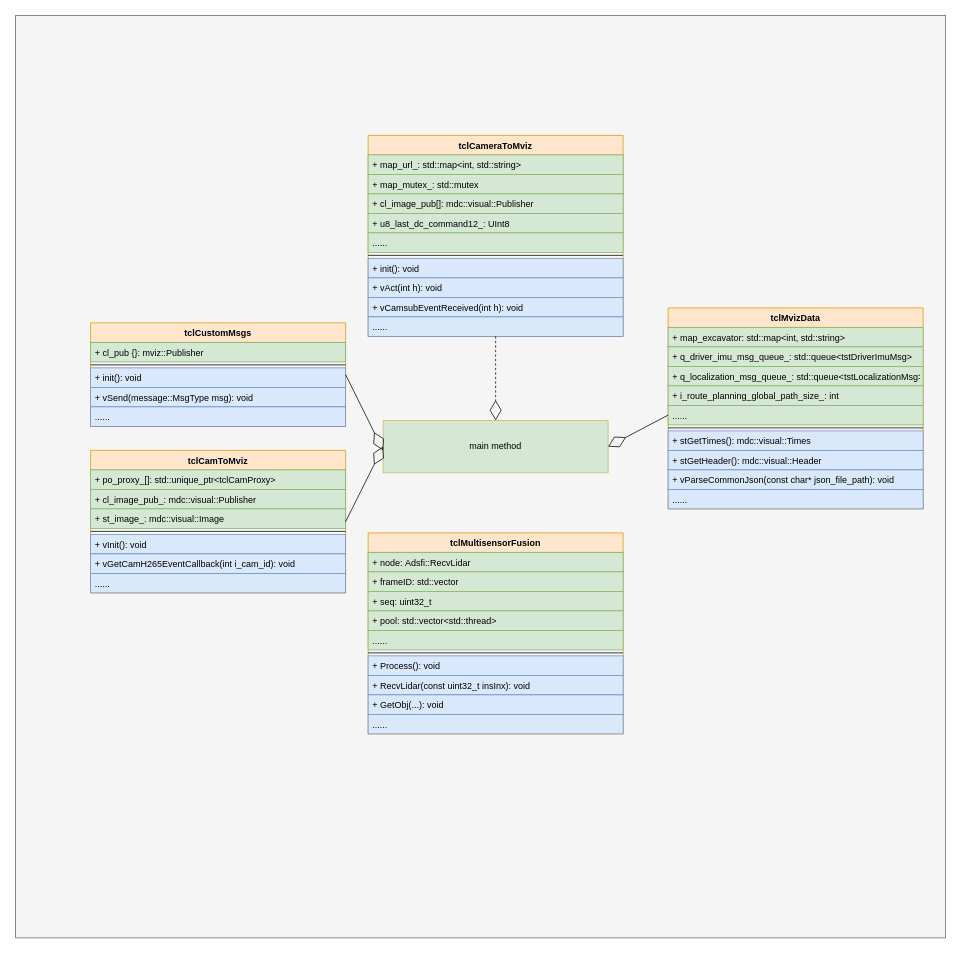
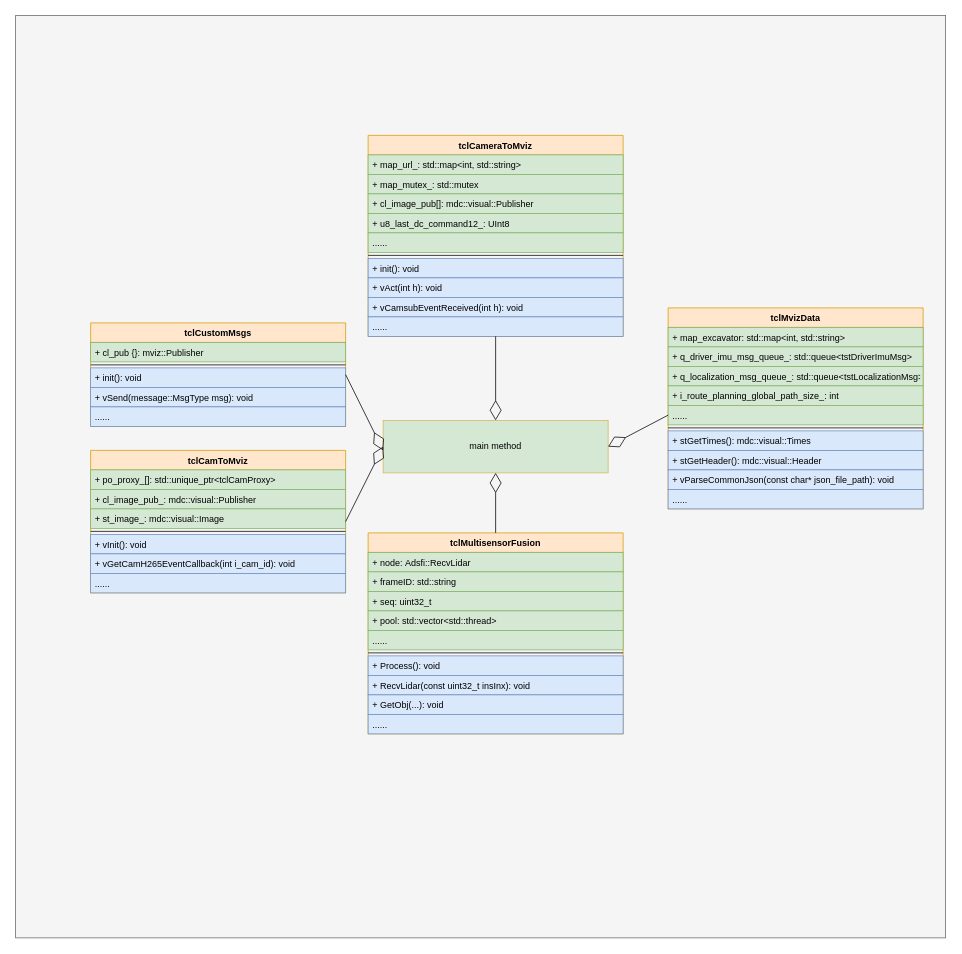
  <mxCell id="0" />
  <mxCell id="1" parent="0" />
  <mxCell id="2" value="" style="html=1;fillColor=#f5f5f5;fontColor=#333333;strokeColor=#666666;" vertex="1" parent="1"><mxGeometry x="20" y="20" width="1240" height="1230" as="geometry" /></mxCell>
  <mxCell id="3" value="tclCamToMviz" style="swimlane;fontStyle=1;align=center;verticalAlign=top;childLayout=stackLayout;horizontal=1;startSize=26;horizontalStack=0;resizeParent=1;resizeParentMax=0;resizeLast=0;collapsible=1;marginBottom=0;fillColor=#ffe6cc;strokeColor=#d79b00;" vertex="1" parent="1"><mxGeometry x="120" y="600" width="340" height="190" as="geometry"><mxRectangle x="550" y="1606" width="130" height="30" as="alternateBounds" /></mxGeometry></mxCell>
  <mxCell id="4" value="+ po_proxy_[]: std::unique_ptr&lt;tclCamProxy&gt;" style="text;strokeColor=#82b366;fillColor=#d5e8d4;align=left;verticalAlign=top;spacingLeft=4;spacingRight=4;overflow=hidden;rotatable=0;points=[[0,0.5],[1,0.5]];portConstraint=eastwest;" vertex="1" parent="3"><mxGeometry y="26" width="340" height="26" as="geometry" /></mxCell>
  <mxCell id="5" value="+ cl_image_pub_: mdc::visual::Publisher" style="text;strokeColor=#82b366;fillColor=#d5e8d4;align=left;verticalAlign=top;spacingLeft=4;spacingRight=4;overflow=hidden;rotatable=0;points=[[0,0.5],[1,0.5]];portConstraint=eastwest;" vertex="1" parent="3"><mxGeometry y="52" width="340" height="26" as="geometry" /></mxCell>
  <mxCell id="6" value="+ st_image_: mdc::visual::Image" style="text;strokeColor=#82b366;fillColor=#d5e8d4;align=left;verticalAlign=top;spacingLeft=4;spacingRight=4;overflow=hidden;rotatable=0;points=[[0,0.5],[1,0.5]];portConstraint=eastwest;" vertex="1" parent="3"><mxGeometry y="78" width="340" height="26" as="geometry" /></mxCell>
  <mxCell id="7" value="" style="line;strokeWidth=1;fillColor=none;align=left;verticalAlign=middle;spacingTop=-1;spacingLeft=3;spacingRight=3;rotatable=0;labelPosition=right;points=[];portConstraint=eastwest;" vertex="1" parent="3"><mxGeometry y="104" width="340" height="8" as="geometry" /></mxCell>
  <mxCell id="8" value="+ vInit(): void" style="text;strokeColor=#6c8ebf;fillColor=#dae8fc;align=left;verticalAlign=top;spacingLeft=4;spacingRight=4;overflow=hidden;rotatable=0;points=[[0,0.5],[1,0.5]];portConstraint=eastwest;" vertex="1" parent="3"><mxGeometry y="112" width="340" height="26" as="geometry" /></mxCell>
  <mxCell id="9" value="+ vGetCamH265EventCallback(int i_cam_id): void" style="text;strokeColor=#6c8ebf;fillColor=#dae8fc;align=left;verticalAlign=top;spacingLeft=4;spacingRight=4;overflow=hidden;rotatable=0;points=[[0,0.5],[1,0.5]];portConstraint=eastwest;" vertex="1" parent="3"><mxGeometry y="138" width="340" height="26" as="geometry" /></mxCell>
  <mxCell id="10" value="......" style="text;strokeColor=#6c8ebf;fillColor=#dae8fc;align=left;verticalAlign=top;spacingLeft=4;spacingRight=4;overflow=hidden;rotatable=0;points=[[0,0.5],[1,0.5]];portConstraint=eastwest;" vertex="1" parent="3"><mxGeometry y="164" width="340" height="26" as="geometry" /></mxCell>
  <mxCell id="11" value="main method" style="rounded=0;whiteSpace=wrap;html=1;fillColor=#d5e8d4;strokeColor=#d6b656;" vertex="1" parent="1"><mxGeometry x="510" y="560" width="300" height="70" as="geometry" /></mxCell>
  <mxCell id="12" value="" style="endArrow=diamondThin;endFill=0;endSize=24;html=1;rounded=0;exitX=1;exitY=0.5;exitDx=0;exitDy=0;" edge="1" parent="1" source="3"><mxGeometry width="160" relative="1" as="geometry"><mxPoint x="500" y="450" as="sourcePoint" /><mxPoint x="510" y="595" as="targetPoint" /></mxGeometry></mxCell>
  <mxCell id="13" value="tclCameraToMviz" style="swimlane;fontStyle=1;align=center;verticalAlign=top;childLayout=stackLayout;horizontal=1;startSize=26;horizontalStack=0;resizeParent=1;resizeParentMax=0;resizeLast=0;collapsible=1;marginBottom=0;fillColor=#ffe6cc;strokeColor=#d79b00;" vertex="1" parent="1"><mxGeometry x="490" y="180" width="340" height="268" as="geometry"><mxRectangle x="550" y="1606" width="130" height="30" as="alternateBounds" /></mxGeometry></mxCell>
  <mxCell id="14" value="+ map_url_: std::map&lt;int, std::string&gt;" style="text;strokeColor=#82b366;fillColor=#d5e8d4;align=left;verticalAlign=top;spacingLeft=4;spacingRight=4;overflow=hidden;rotatable=0;points=[[0,0.5],[1,0.5]];portConstraint=eastwest;" vertex="1" parent="13"><mxGeometry y="26" width="340" height="26" as="geometry" /></mxCell>
  <mxCell id="15" value="+ map_mutex_: std::mutex" style="text;strokeColor=#82b366;fillColor=#d5e8d4;align=left;verticalAlign=top;spacingLeft=4;spacingRight=4;overflow=hidden;rotatable=0;points=[[0,0.5],[1,0.5]];portConstraint=eastwest;" vertex="1" parent="13"><mxGeometry y="52" width="340" height="26" as="geometry" /></mxCell>
  <mxCell id="16" value="+ cl_image_pub[]: mdc::visual::Publisher" style="text;strokeColor=#82b366;fillColor=#d5e8d4;align=left;verticalAlign=top;spacingLeft=4;spacingRight=4;overflow=hidden;rotatable=0;points=[[0,0.5],[1,0.5]];portConstraint=eastwest;" vertex="1" parent="13"><mxGeometry y="78" width="340" height="26" as="geometry" /></mxCell>
  <mxCell id="17" value="+ u8_last_dc_command12_: UInt8" style="text;strokeColor=#82b366;fillColor=#d5e8d4;align=left;verticalAlign=top;spacingLeft=4;spacingRight=4;overflow=hidden;rotatable=0;points=[[0,0.5],[1,0.5]];portConstraint=eastwest;" vertex="1" parent="13"><mxGeometry y="104" width="340" height="26" as="geometry" /></mxCell>
  <mxCell id="18" value="......" style="text;strokeColor=#82b366;fillColor=#d5e8d4;align=left;verticalAlign=top;spacingLeft=4;spacingRight=4;overflow=hidden;rotatable=0;points=[[0,0.5],[1,0.5]];portConstraint=eastwest;" vertex="1" parent="13"><mxGeometry y="130" width="340" height="26" as="geometry" /></mxCell>
  <mxCell id="19" value="" style="line;strokeWidth=1;fillColor=none;align=left;verticalAlign=middle;spacingTop=-1;spacingLeft=3;spacingRight=3;rotatable=0;labelPosition=right;points=[];portConstraint=eastwest;" vertex="1" parent="13"><mxGeometry y="156" width="340" height="8" as="geometry" /></mxCell>
  <mxCell id="20" value="+ init(): void" style="text;strokeColor=#6c8ebf;fillColor=#dae8fc;align=left;verticalAlign=top;spacingLeft=4;spacingRight=4;overflow=hidden;rotatable=0;points=[[0,0.5],[1,0.5]];portConstraint=eastwest;" vertex="1" parent="13"><mxGeometry y="164" width="340" height="26" as="geometry" /></mxCell>
  <mxCell id="21" value="+ vAct(int h): void" style="text;strokeColor=#6c8ebf;fillColor=#dae8fc;align=left;verticalAlign=top;spacingLeft=4;spacingRight=4;overflow=hidden;rotatable=0;points=[[0,0.5],[1,0.5]];portConstraint=eastwest;" vertex="1" parent="13"><mxGeometry y="190" width="340" height="26" as="geometry" /></mxCell>
  <mxCell id="22" value="+ vCamsubEventReceived(int h): void" style="text;strokeColor=#6c8ebf;fillColor=#dae8fc;align=left;verticalAlign=top;spacingLeft=4;spacingRight=4;overflow=hidden;rotatable=0;points=[[0,0.5],[1,0.5]];portConstraint=eastwest;" vertex="1" parent="13"><mxGeometry y="216" width="340" height="26" as="geometry" /></mxCell>
  <mxCell id="23" value="......" style="text;strokeColor=#6c8ebf;fillColor=#dae8fc;align=left;verticalAlign=top;spacingLeft=4;spacingRight=4;overflow=hidden;rotatable=0;points=[[0,0.5],[1,0.5]];portConstraint=eastwest;" vertex="1" parent="13"><mxGeometry y="242" width="340" height="26" as="geometry" /></mxCell>
- <mxCell id="24" value="" style="endArrow=diamondThin;endFill=0;endSize=24;html=1;rounded=0;entryX=0.5;entryY=0;entryDx=0;entryDy=0;exitX=0.5;exitY=1;exitDx=0;exitDy=0;dashed=1;" edge="1" parent="1" source="13" target="11"><mxGeometry width="160" relative="1" as="geometry"><mxPoint x="880" y="494" as="sourcePoint" /><mxPoint x="740" y="493" as="targetPoint" /></mxGeometry></mxCell>
+ <mxCell id="24" value="" style="endArrow=diamondThin;endFill=0;endSize=24;html=1;rounded=0;entryX=0.5;entryY=0;entryDx=0;entryDy=0;exitX=0.5;exitY=1;exitDx=0;exitDy=0;" edge="1" parent="1" source="13" target="11"><mxGeometry width="160" relative="1" as="geometry"><mxPoint x="880" y="494" as="sourcePoint" /><mxPoint x="740" y="493" as="targetPoint" /></mxGeometry></mxCell>
  <mxCell id="25" value="tclCustomMsgs" style="swimlane;fontStyle=1;align=center;verticalAlign=top;childLayout=stackLayout;horizontal=1;startSize=26;horizontalStack=0;resizeParent=1;resizeParentMax=0;resizeLast=0;collapsible=1;marginBottom=0;fillColor=#ffe6cc;strokeColor=#d79b00;" vertex="1" parent="1"><mxGeometry x="120" y="430" width="340" height="138" as="geometry"><mxRectangle x="550" y="1606" width="130" height="30" as="alternateBounds" /></mxGeometry></mxCell>
  <mxCell id="26" value="+ cl_pub {}: mviz::Publisher" style="text;strokeColor=#82b366;fillColor=#d5e8d4;align=left;verticalAlign=top;spacingLeft=4;spacingRight=4;overflow=hidden;rotatable=0;points=[[0,0.5],[1,0.5]];portConstraint=eastwest;" vertex="1" parent="25"><mxGeometry y="26" width="340" height="26" as="geometry" /></mxCell>
  <mxCell id="27" value="" style="line;strokeWidth=1;fillColor=none;align=left;verticalAlign=middle;spacingTop=-1;spacingLeft=3;spacingRight=3;rotatable=0;labelPosition=right;points=[];portConstraint=eastwest;" vertex="1" parent="25"><mxGeometry y="52" width="340" height="8" as="geometry" /></mxCell>
  <mxCell id="28" value="+ init(): void" style="text;strokeColor=#6c8ebf;fillColor=#dae8fc;align=left;verticalAlign=top;spacingLeft=4;spacingRight=4;overflow=hidden;rotatable=0;points=[[0,0.5],[1,0.5]];portConstraint=eastwest;" vertex="1" parent="25"><mxGeometry y="60" width="340" height="26" as="geometry" /></mxCell>
  <mxCell id="29" value="+ vSend(message::MsgType msg): void" style="text;strokeColor=#6c8ebf;fillColor=#dae8fc;align=left;verticalAlign=top;spacingLeft=4;spacingRight=4;overflow=hidden;rotatable=0;points=[[0,0.5],[1,0.5]];portConstraint=eastwest;" vertex="1" parent="25"><mxGeometry y="86" width="340" height="26" as="geometry" /></mxCell>
  <mxCell id="30" value="......" style="text;strokeColor=#6c8ebf;fillColor=#dae8fc;align=left;verticalAlign=top;spacingLeft=4;spacingRight=4;overflow=hidden;rotatable=0;points=[[0,0.5],[1,0.5]];portConstraint=eastwest;" vertex="1" parent="25"><mxGeometry y="112" width="340" height="26" as="geometry" /></mxCell>
  <mxCell id="31" value="" style="endArrow=diamondThin;endFill=0;endSize=24;html=1;rounded=0;exitX=1;exitY=0.5;exitDx=0;exitDy=0;" edge="1" parent="1" source="25"><mxGeometry width="160" relative="1" as="geometry"><mxPoint x="670" y="458" as="sourcePoint" /><mxPoint x="510" y="600" as="targetPoint" /></mxGeometry></mxCell>
  <mxCell id="32" value="tclMultisensorFusion" style="swimlane;fontStyle=1;align=center;verticalAlign=top;childLayout=stackLayout;horizontal=1;startSize=26;horizontalStack=0;resizeParent=1;resizeParentMax=0;resizeLast=0;collapsible=1;marginBottom=0;fillColor=#ffe6cc;strokeColor=#d79b00;" vertex="1" parent="1"><mxGeometry x="490" y="710" width="340" height="268" as="geometry"><mxRectangle x="550" y="1606" width="130" height="30" as="alternateBounds" /></mxGeometry></mxCell>
  <mxCell id="33" value="+ node: Adsfi::RecvLidar" style="text;strokeColor=#82b366;fillColor=#d5e8d4;align=left;verticalAlign=top;spacingLeft=4;spacingRight=4;overflow=hidden;rotatable=0;points=[[0,0.5],[1,0.5]];portConstraint=eastwest;" vertex="1" parent="32"><mxGeometry y="26" width="340" height="26" as="geometry" /></mxCell>
- <mxCell id="34" value="+ frameID: std::vector" style="text;strokeColor=#82b366;fillColor=#d5e8d4;align=left;verticalAlign=top;spacingLeft=4;spacingRight=4;overflow=hidden;rotatable=0;points=[[0,0.5],[1,0.5]];portConstraint=eastwest;" vertex="1" parent="32"><mxGeometry y="52" width="340" height="26" as="geometry" /></mxCell>
+ <mxCell id="34" value="+ frameID: std::string" style="text;strokeColor=#82b366;fillColor=#d5e8d4;align=left;verticalAlign=top;spacingLeft=4;spacingRight=4;overflow=hidden;rotatable=0;points=[[0,0.5],[1,0.5]];portConstraint=eastwest;" vertex="1" parent="32"><mxGeometry y="52" width="340" height="26" as="geometry" /></mxCell>
  <mxCell id="35" value="+ seq: uint32_t" style="text;strokeColor=#82b366;fillColor=#d5e8d4;align=left;verticalAlign=top;spacingLeft=4;spacingRight=4;overflow=hidden;rotatable=0;points=[[0,0.5],[1,0.5]];portConstraint=eastwest;" vertex="1" parent="32"><mxGeometry y="78" width="340" height="26" as="geometry" /></mxCell>
  <mxCell id="36" value="+ pool: std::vector&lt;std::thread&gt;" style="text;strokeColor=#82b366;fillColor=#d5e8d4;align=left;verticalAlign=top;spacingLeft=4;spacingRight=4;overflow=hidden;rotatable=0;points=[[0,0.5],[1,0.5]];portConstraint=eastwest;" vertex="1" parent="32"><mxGeometry y="104" width="340" height="26" as="geometry" /></mxCell>
  <mxCell id="37" value="......" style="text;strokeColor=#82b366;fillColor=#d5e8d4;align=left;verticalAlign=top;spacingLeft=4;spacingRight=4;overflow=hidden;rotatable=0;points=[[0,0.5],[1,0.5]];portConstraint=eastwest;" vertex="1" parent="32"><mxGeometry y="130" width="340" height="26" as="geometry" /></mxCell>
  <mxCell id="38" value="" style="line;strokeWidth=1;fillColor=none;align=left;verticalAlign=middle;spacingTop=-1;spacingLeft=3;spacingRight=3;rotatable=0;labelPosition=right;points=[];portConstraint=eastwest;" vertex="1" parent="32"><mxGeometry y="156" width="340" height="8" as="geometry" /></mxCell>
  <mxCell id="39" value="+ Process(): void" style="text;strokeColor=#6c8ebf;fillColor=#dae8fc;align=left;verticalAlign=top;spacingLeft=4;spacingRight=4;overflow=hidden;rotatable=0;points=[[0,0.5],[1,0.5]];portConstraint=eastwest;" vertex="1" parent="32"><mxGeometry y="164" width="340" height="26" as="geometry" /></mxCell>
  <mxCell id="40" value="+ RecvLidar(const uint32_t insInx): void" style="text;strokeColor=#6c8ebf;fillColor=#dae8fc;align=left;verticalAlign=top;spacingLeft=4;spacingRight=4;overflow=hidden;rotatable=0;points=[[0,0.5],[1,0.5]];portConstraint=eastwest;" vertex="1" parent="32"><mxGeometry y="190" width="340" height="26" as="geometry" /></mxCell>
  <mxCell id="41" value="+ GetObj(...): void" style="text;strokeColor=#6c8ebf;fillColor=#dae8fc;align=left;verticalAlign=top;spacingLeft=4;spacingRight=4;overflow=hidden;rotatable=0;points=[[0,0.5],[1,0.5]];portConstraint=eastwest;" vertex="1" parent="32"><mxGeometry y="216" width="340" height="26" as="geometry" /></mxCell>
  <mxCell id="42" value="......" style="text;strokeColor=#6c8ebf;fillColor=#dae8fc;align=left;verticalAlign=top;spacingLeft=4;spacingRight=4;overflow=hidden;rotatable=0;points=[[0,0.5],[1,0.5]];portConstraint=eastwest;" vertex="1" parent="32"><mxGeometry y="242" width="340" height="26" as="geometry" /></mxCell>
+ <mxCell id="43" value="" style="endArrow=diamondThin;endFill=0;endSize=24;html=1;rounded=0;entryX=0.5;entryY=1;entryDx=0;entryDy=0;exitX=0.5;exitY=0;exitDx=0;exitDy=0;" edge="1" parent="1" source="32" target="11"><mxGeometry width="160" relative="1" as="geometry"><mxPoint x="520" y="605" as="sourcePoint" /><mxPoint x="460" y="579" as="targetPoint" /></mxGeometry></mxCell>
  <mxCell id="44" value="tclMvizData" style="swimlane;fontStyle=1;align=center;verticalAlign=top;childLayout=stackLayout;horizontal=1;startSize=26;horizontalStack=0;resizeParent=1;resizeParentMax=0;resizeLast=0;collapsible=1;marginBottom=0;fillColor=#ffe6cc;strokeColor=#d79b00;" vertex="1" parent="1"><mxGeometry x="890" y="410" width="340" height="268" as="geometry"><mxRectangle x="550" y="1606" width="130" height="30" as="alternateBounds" /></mxGeometry></mxCell>
  <mxCell id="45" value="+ map_excavator: std::map&lt;int, std::string&gt;" style="text;strokeColor=#82b366;fillColor=#d5e8d4;align=left;verticalAlign=top;spacingLeft=4;spacingRight=4;overflow=hidden;rotatable=0;points=[[0,0.5],[1,0.5]];portConstraint=eastwest;" vertex="1" parent="44"><mxGeometry y="26" width="340" height="26" as="geometry" /></mxCell>
  <mxCell id="46" value="+ q_driver_imu_msg_queue_: std::queue&lt;tstDriverImuMsg&gt;" style="text;strokeColor=#82b366;fillColor=#d5e8d4;align=left;verticalAlign=top;spacingLeft=4;spacingRight=4;overflow=hidden;rotatable=0;points=[[0,0.5],[1,0.5]];portConstraint=eastwest;" vertex="1" parent="44"><mxGeometry y="52" width="340" height="26" as="geometry" /></mxCell>
  <mxCell id="47" value="+ q_localization_msg_queue_: std::queue&lt;tstLocalizationMsg&gt;" style="text;strokeColor=#82b366;fillColor=#d5e8d4;align=left;verticalAlign=top;spacingLeft=4;spacingRight=4;overflow=hidden;rotatable=0;points=[[0,0.5],[1,0.5]];portConstraint=eastwest;" vertex="1" parent="44"><mxGeometry y="78" width="340" height="26" as="geometry" /></mxCell>
  <mxCell id="48" value="+ i_route_planning_global_path_size_: int" style="text;strokeColor=#82b366;fillColor=#d5e8d4;align=left;verticalAlign=top;spacingLeft=4;spacingRight=4;overflow=hidden;rotatable=0;points=[[0,0.5],[1,0.5]];portConstraint=eastwest;" vertex="1" parent="44"><mxGeometry y="104" width="340" height="26" as="geometry" /></mxCell>
  <mxCell id="49" value="......" style="text;strokeColor=#82b366;fillColor=#d5e8d4;align=left;verticalAlign=top;spacingLeft=4;spacingRight=4;overflow=hidden;rotatable=0;points=[[0,0.5],[1,0.5]];portConstraint=eastwest;" vertex="1" parent="44"><mxGeometry y="130" width="340" height="26" as="geometry" /></mxCell>
  <mxCell id="50" value="" style="line;strokeWidth=1;fillColor=none;align=left;verticalAlign=middle;spacingTop=-1;spacingLeft=3;spacingRight=3;rotatable=0;labelPosition=right;points=[];portConstraint=eastwest;" vertex="1" parent="44"><mxGeometry y="156" width="340" height="8" as="geometry" /></mxCell>
  <mxCell id="51" value="+ stGetTimes(): mdc::visual::Times" style="text;strokeColor=#6c8ebf;fillColor=#dae8fc;align=left;verticalAlign=top;spacingLeft=4;spacingRight=4;overflow=hidden;rotatable=0;points=[[0,0.5],[1,0.5]];portConstraint=eastwest;" vertex="1" parent="44"><mxGeometry y="164" width="340" height="26" as="geometry" /></mxCell>
  <mxCell id="52" value="+ stGetHeader(): mdc::visual::Header" style="text;strokeColor=#6c8ebf;fillColor=#dae8fc;align=left;verticalAlign=top;spacingLeft=4;spacingRight=4;overflow=hidden;rotatable=0;points=[[0,0.5],[1,0.5]];portConstraint=eastwest;" vertex="1" parent="44"><mxGeometry y="190" width="340" height="26" as="geometry" /></mxCell>
  <mxCell id="53" value="+ vParseCommonJson(const char* json_file_path): void" style="text;strokeColor=#6c8ebf;fillColor=#dae8fc;align=left;verticalAlign=top;spacingLeft=4;spacingRight=4;overflow=hidden;rotatable=0;points=[[0,0.5],[1,0.5]];portConstraint=eastwest;" vertex="1" parent="44"><mxGeometry y="216" width="340" height="26" as="geometry" /></mxCell>
  <mxCell id="54" value="......" style="text;strokeColor=#6c8ebf;fillColor=#dae8fc;align=left;verticalAlign=top;spacingLeft=4;spacingRight=4;overflow=hidden;rotatable=0;points=[[0,0.5],[1,0.5]];portConstraint=eastwest;" vertex="1" parent="44"><mxGeometry y="242" width="340" height="26" as="geometry" /></mxCell>
  <mxCell id="55" value="" style="endArrow=diamondThin;endFill=0;endSize=24;html=1;rounded=0;entryX=1;entryY=0.5;entryDx=0;entryDy=0;exitX=0;exitY=0.5;exitDx=0;exitDy=0;" edge="1" parent="1" source="49" target="11"><mxGeometry width="160" relative="1" as="geometry"><mxPoint x="670" y="458" as="sourcePoint" /><mxPoint x="670" y="570" as="targetPoint" /></mxGeometry></mxCell>
